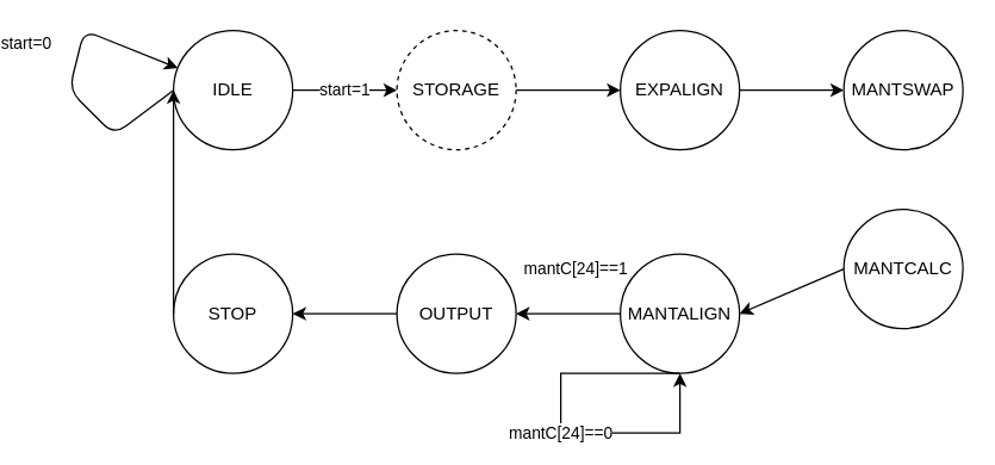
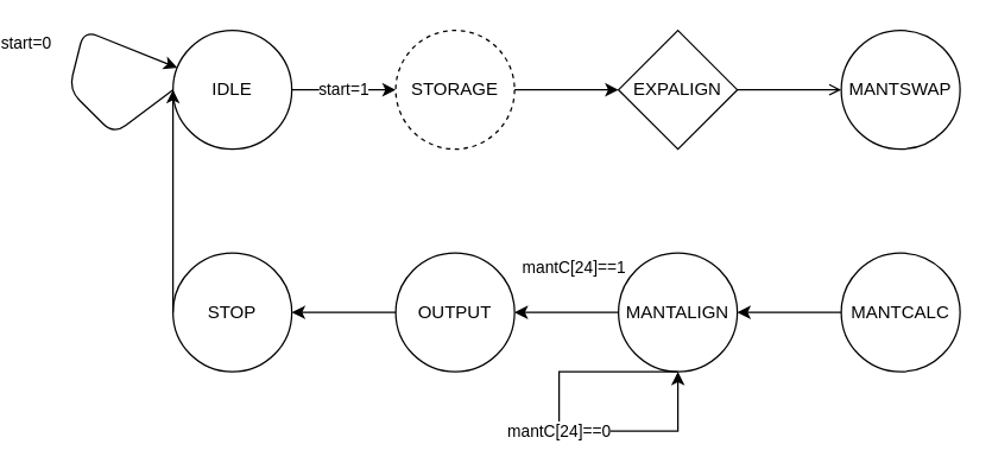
  <mxCell id="0" />
  <mxCell id="1" parent="0" />
  <mxCell id="2" value="IDLE" style="ellipse;whiteSpace=wrap;html=1;aspect=fixed;" parent="1" vertex="1"><mxGeometry x="90" y="20" width="80" height="80" as="geometry" /></mxCell>
  <mxCell id="3" value="STORAGE" style="ellipse;whiteSpace=wrap;html=1;aspect=fixed;dashed=1;" parent="1" vertex="1"><mxGeometry x="240" y="20" width="80" height="80" as="geometry" /></mxCell>
- <mxCell id="4" value="EXPALIGN" style="ellipse;whiteSpace=wrap;html=1;aspect=fixed;" parent="1" vertex="1"><mxGeometry x="390" y="20" width="80" height="80" as="geometry" /></mxCell>
+ <mxCell id="4" value="EXPALIGN" style="rhombus;whiteSpace=wrap;html=1;aspect=fixed;" parent="1" vertex="1"><mxGeometry x="390" y="20" width="80" height="80" as="geometry" /></mxCell>
  <mxCell id="5" value="MANTSWAP" style="ellipse;whiteSpace=wrap;html=1;aspect=fixed;" parent="1" vertex="1"><mxGeometry x="540" y="20" width="80" height="80" as="geometry" /></mxCell>
- <mxCell id="6" value="MANTCALC" style="ellipse;whiteSpace=wrap;html=1;aspect=fixed;" parent="1" vertex="1"><mxGeometry x="540" y="140" width="80" height="80" as="geometry" /></mxCell>
+ <mxCell id="6" value="MANTCALC" style="ellipse;whiteSpace=wrap;html=1;aspect=fixed;" parent="1" vertex="1"><mxGeometry x="540" y="170" width="80" height="80" as="geometry" /></mxCell>
  <mxCell id="7" value="MANTALIGN" style="ellipse;whiteSpace=wrap;html=1;aspect=fixed;" parent="1" vertex="1"><mxGeometry x="390" y="170" width="80" height="80" as="geometry" /></mxCell>
  <mxCell id="8" value="OUTPUT" style="ellipse;whiteSpace=wrap;html=1;aspect=fixed;" parent="1" vertex="1"><mxGeometry x="240" y="170" width="80" height="80" as="geometry" /></mxCell>
  <mxCell id="9" value="STOP" style="ellipse;whiteSpace=wrap;html=1;aspect=fixed;" parent="1" vertex="1"><mxGeometry x="90" y="170" width="80" height="80" as="geometry" /></mxCell>
  <mxCell id="10" value="start=1" style="edgeStyle=none;html=1;exitX=1;exitY=0.5;entryX=0;entryY=0.5;" parent="1" source="2" target="3" edge="1"><mxGeometry relative="1" as="geometry" /></mxCell>
  <mxCell id="11" value="start=0" style="edgeStyle=none;html=1;exitX=0;exitY=0.5;" parent="1" source="2" target="2" edge="1"><mxGeometry x="0.139" y="36" relative="1" as="geometry"><mxPoint x="10" y="-20" as="sourcePoint" /><mxPoint x="70" y="30" as="targetPoint" /><Array as="points"><mxPoint x="50" y="90" /><mxPoint x="20" y="60" /><mxPoint x="30" y="20" /></Array><mxPoint as="offset" /></mxGeometry></mxCell>
  <mxCell id="12" value="" style="edgeStyle=none;html=1;exitX=1;exitY=0.5;entryX=0;entryY=0.5;" parent="1" source="3" target="4" edge="1"><mxGeometry relative="1" as="geometry" /></mxCell>
- <mxCell id="13" value="" style="edgeStyle=none;html=1;exitX=1;exitY=0.5;entryX=0;entryY=0.5;" parent="1" source="4" target="5" edge="1"><mxGeometry relative="1" as="geometry" /></mxCell>
+ <mxCell id="13" value="" style="edgeStyle=none;html=1;exitX=1;exitY=0.5;entryX=0;entryY=0.5;endArrow=open;" parent="1" source="4" target="5" edge="1"><mxGeometry relative="1" as="geometry" /></mxCell>
  <mxCell id="14" value="" style="edgeStyle=none;html=1;exitX=0;exitY=0.5;entryX=1;entryY=0.5;" parent="1" source="6" target="7" edge="1"><mxGeometry relative="1" as="geometry" /></mxCell>
  <mxCell id="15" value="mantC[24]==0" style="edgeStyle=none;html=1;exitX=0.5;exitY=1;rounded=0;" parent="1" source="7" edge="1"><mxGeometry relative="1" as="geometry"><mxPoint x="430" y="250" as="sourcePoint" /><mxPoint x="430" y="250" as="targetPoint" /><Array as="points"><mxPoint x="350" y="250" /><mxPoint x="350" y="290" /><mxPoint x="430" y="290" /></Array></mxGeometry></mxCell>
  <mxCell id="16" value="mantC[24]==1" style="edgeStyle=none;html=1;exitX=0;exitY=0.5;entryX=1;entryY=0.5;" parent="1" source="7" target="8" edge="1"><mxGeometry x="-0.143" y="-30" relative="1" as="geometry"><mxPoint as="offset" /></mxGeometry></mxCell>
  <mxCell id="17" value="" style="edgeStyle=none;html=1;exitX=0;exitY=0.5;entryX=1;entryY=0.5;" parent="1" source="8" target="9" edge="1"><mxGeometry relative="1" as="geometry" /></mxCell>
  <mxCell id="18" value="" style="edgeStyle=none;html=1;exitX=0;exitY=0.5;entryX=0;entryY=0.5;entryDx=0;entryDy=0;" parent="1" source="9" target="2" edge="1"><mxGeometry relative="1" as="geometry" /></mxCell>
